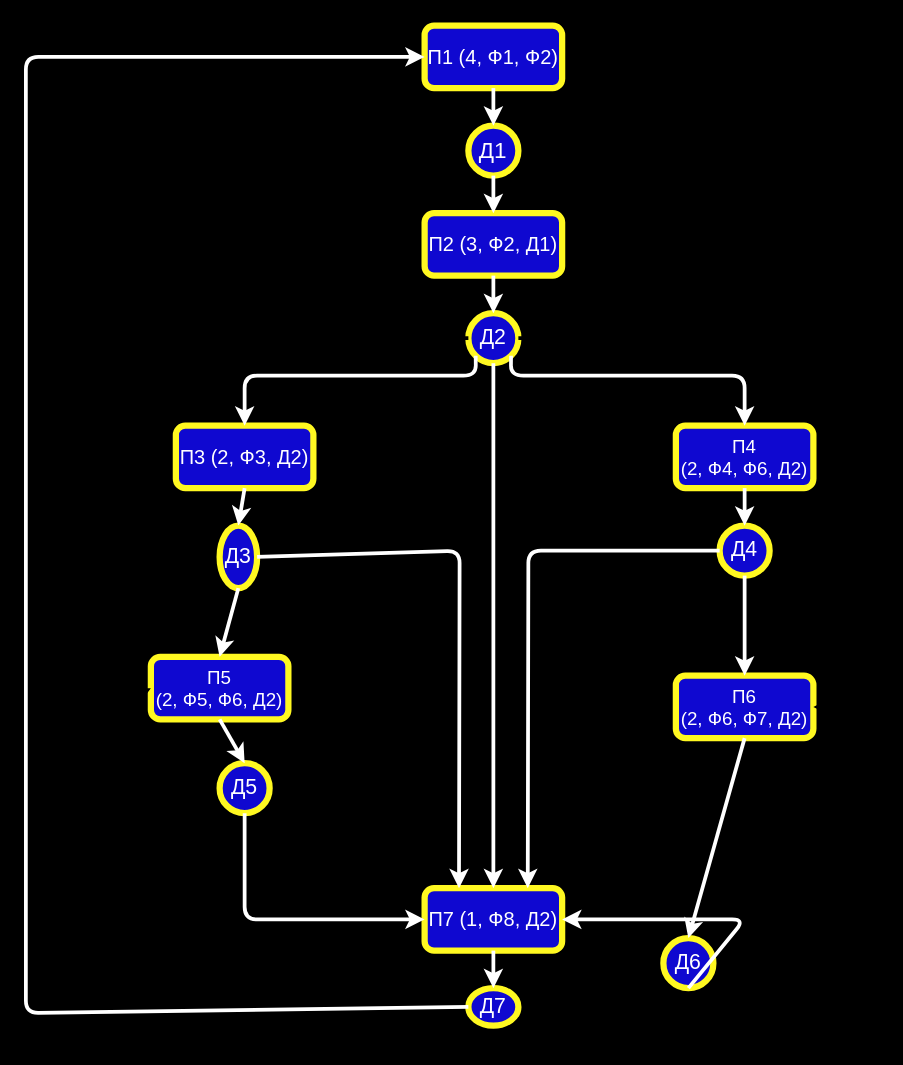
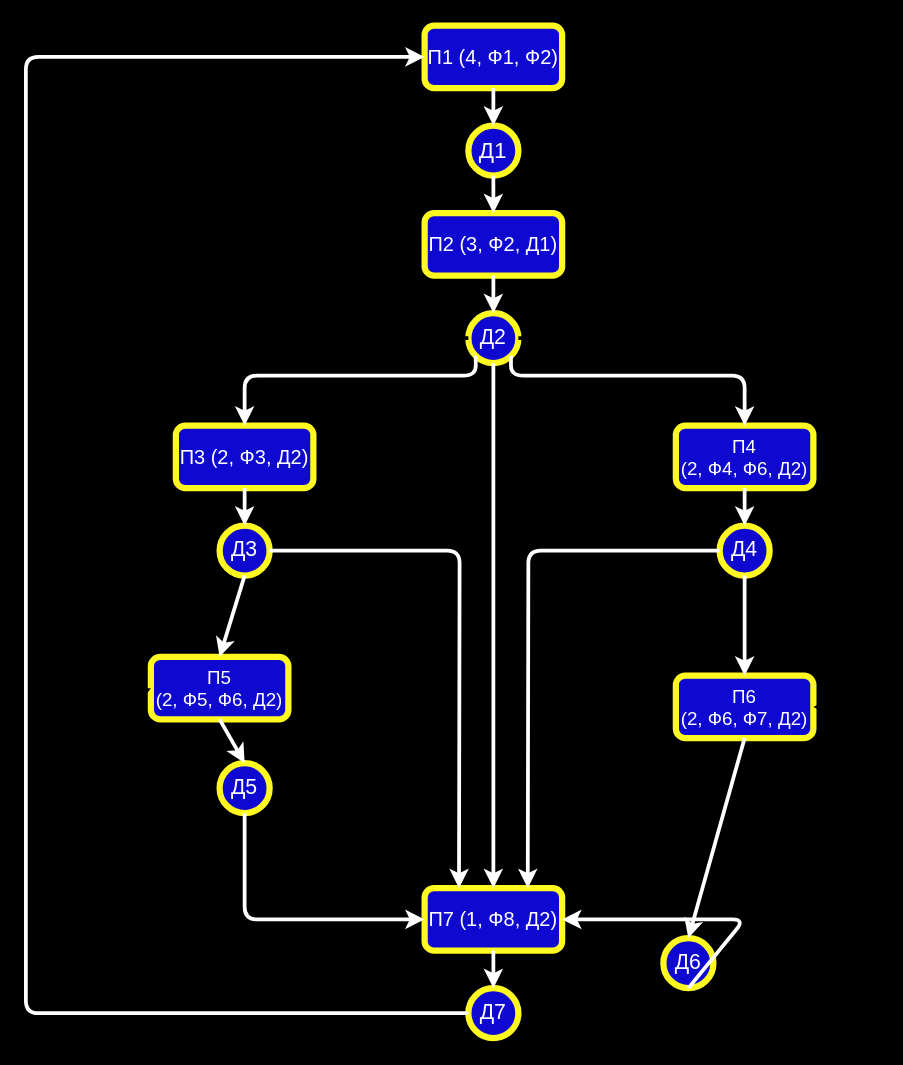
  <mxCell id="0" />
  <mxCell id="1" parent="0" />
  <mxCell id="2" value="&lt;font style=&quot;font-size: 16px&quot; color=&quot;#ffffff&quot;&gt;П1 (4, Ф1, Ф2)&lt;/font&gt;" style="rounded=1;whiteSpace=wrap;html=1;fillColor=#0F08D0;fontColor=#FFFF00;strokeColor=#FFF821;strokeWidth=5;" vertex="1" parent="1"><mxGeometry x="339" y="20" width="110" height="50" as="geometry" /></mxCell>
  <mxCell id="3" value="&lt;font style=&quot;font-size: 18px&quot;&gt;Д1&lt;/font&gt;" style="ellipse;whiteSpace=wrap;html=1;aspect=fixed;fillColor=#0F08D0;fontColor=#FFFFFF;strokeColor=#FFF821;strokeWidth=5;" vertex="1" parent="1"><mxGeometry x="374" y="100" width="40" height="40" as="geometry" /></mxCell>
  <mxCell id="4" value="&lt;font style=&quot;font-size: 16px&quot;&gt;П2 (3, Ф2, Д1)&lt;/font&gt;" style="rounded=1;whiteSpace=wrap;html=1;fillColor=#0F08D0;fontColor=#FFFFFF;strokeColor=#FFF821;strokeWidth=5;" vertex="1" parent="1"><mxGeometry x="339" y="170" width="110" height="50" as="geometry" /></mxCell>
  <mxCell id="5" value="&lt;font style=&quot;font-size: 17px&quot;&gt;Д2&lt;/font&gt;" style="ellipse;whiteSpace=wrap;html=1;aspect=fixed;fillColor=#0F08D0;fontColor=#FFFFFF;strokeColor=#FFF821;strokeWidth=5;" vertex="1" parent="1"><mxGeometry x="374" y="250" width="40" height="40" as="geometry" /></mxCell>
  <mxCell id="6" value="&lt;font style=&quot;font-size: 16px&quot;&gt;П3 (2, Ф3, Д2)&lt;/font&gt;" style="rounded=1;whiteSpace=wrap;html=1;fillColor=#0F08D0;fontColor=#FFFFFF;strokeColor=#FFF821;strokeWidth=5;" vertex="1" parent="1"><mxGeometry x="140" y="340" width="110" height="50" as="geometry" /></mxCell>
- <mxCell id="7" value="&lt;span style=&quot;font-size: 17px&quot;&gt;Д3&lt;/span&gt;" style="ellipse;whiteSpace=wrap;html=1;aspect=fixed;fillColor=#0F08D0;fontColor=#FFFFFF;strokeColor=#FFF821;strokeWidth=5;" vertex="1" parent="1"><mxGeometry x="175" y="420" width="30" height="50" as="geometry" /></mxCell>
+ <mxCell id="7" value="&lt;span style=&quot;font-size: 17px&quot;&gt;Д3&lt;/span&gt;" style="ellipse;whiteSpace=wrap;html=1;aspect=fixed;fillColor=#0F08D0;fontColor=#FFFFFF;strokeColor=#FFF821;strokeWidth=5;" vertex="1" parent="1"><mxGeometry x="175" y="420" width="40" height="40" as="geometry" /></mxCell>
  <mxCell id="8" value="&lt;font style=&quot;font-size: 15px&quot;&gt;П4&lt;br&gt;(2, Ф4, Ф6, Д2)&lt;/font&gt;" style="rounded=1;whiteSpace=wrap;html=1;fillColor=#0F08D0;fontColor=#FFFFFF;strokeColor=#FFF821;strokeWidth=5;" vertex="1" parent="1"><mxGeometry x="540" y="340" width="110" height="50" as="geometry" /></mxCell>
  <mxCell id="9" value="&lt;span style=&quot;font-size: 17px&quot;&gt;Д4&lt;/span&gt;" style="ellipse;whiteSpace=wrap;html=1;aspect=fixed;fillColor=#0F08D0;fontColor=#FFFFFF;strokeColor=#FFF821;strokeWidth=5;" vertex="1" parent="1"><mxGeometry x="575" y="420" width="40" height="40" as="geometry" /></mxCell>
  <mxCell id="10" value="&lt;font style=&quot;font-size: 15px&quot;&gt;П6&lt;br&gt;(2, Ф6, Ф7, Д2)&lt;/font&gt;" style="rounded=1;whiteSpace=wrap;html=1;fillColor=#0F08D0;fontColor=#FFFFFF;strokeColor=#FFF821;strokeWidth=5;" vertex="1" parent="1"><mxGeometry x="540" y="540" width="110" height="50" as="geometry" /></mxCell>
  <mxCell id="11" value="&lt;span style=&quot;font-size: 17px&quot;&gt;Д6&lt;/span&gt;" style="ellipse;whiteSpace=wrap;html=1;aspect=fixed;fillColor=#0F08D0;fontColor=#FFFFFF;strokeColor=#FFF821;strokeWidth=5;" vertex="1" parent="1"><mxGeometry x="530" y="750" width="40" height="40" as="geometry" /></mxCell>
  <mxCell id="12" value="&lt;font style=&quot;font-size: 15px&quot;&gt;П5&lt;br&gt;(2, Ф5, Ф6, Д2)&lt;/font&gt;" style="rounded=1;whiteSpace=wrap;html=1;fillColor=#0F08D0;fontColor=#FFFFFF;strokeColor=#FFF821;strokeWidth=5;" vertex="1" parent="1"><mxGeometry x="120" y="525" width="110" height="50" as="geometry" /></mxCell>
  <mxCell id="13" value="&lt;span style=&quot;font-size: 17px&quot;&gt;Д5&lt;/span&gt;" style="ellipse;whiteSpace=wrap;html=1;aspect=fixed;fillColor=#0F08D0;fontColor=#FFFFFF;strokeColor=#FFF821;strokeWidth=5;" vertex="1" parent="1"><mxGeometry x="175" y="610" width="40" height="40" as="geometry" /></mxCell>
  <mxCell id="14" value="&lt;font style=&quot;font-size: 16px&quot;&gt;П7 (1, Ф8, Д2)&lt;/font&gt;" style="rounded=1;whiteSpace=wrap;html=1;fillColor=#0F08D0;fontColor=#FFFFFF;strokeColor=#FFF821;strokeWidth=5;" vertex="1" parent="1"><mxGeometry x="339" y="710" width="110" height="50" as="geometry" /></mxCell>
- <mxCell id="15" value="&lt;span style=&quot;font-size: 17px&quot;&gt;Д7&lt;/span&gt;" style="ellipse;whiteSpace=wrap;html=1;aspect=fixed;fillColor=#0F08D0;fontColor=#FFFFFF;strokeColor=#FFF821;strokeWidth=5;" vertex="1" parent="1"><mxGeometry x="374" y="790" width="40" height="30" as="geometry" /></mxCell>
+ <mxCell id="15" value="&lt;span style=&quot;font-size: 17px&quot;&gt;Д7&lt;/span&gt;" style="ellipse;whiteSpace=wrap;html=1;aspect=fixed;fillColor=#0F08D0;fontColor=#FFFFFF;strokeColor=#FFF821;strokeWidth=5;" vertex="1" parent="1"><mxGeometry x="374" y="790" width="40" height="40" as="geometry" /></mxCell>
  <mxCell id="16" value="" style="endArrow=classic;html=1;exitX=0.5;exitY=1;exitDx=0;exitDy=0;entryX=0.5;entryY=0;entryDx=0;entryDy=0;strokeWidth=3;endFill=1;strokeColor=#FFFFFF;" edge="1" parent="1" source="3" target="4"><mxGeometry width="50" height="50" relative="1" as="geometry"><mxPoint x="370" y="300" as="sourcePoint" /><mxPoint x="420" y="250" as="targetPoint" /></mxGeometry></mxCell>
  <mxCell id="17" value="" style="endArrow=classic;html=1;exitX=0.5;exitY=1;exitDx=0;exitDy=0;strokeWidth=3;endFill=1;entryX=0.5;entryY=0;entryDx=0;entryDy=0;strokeColor=#FFFFFF;" edge="1" parent="1" source="2" target="3"><mxGeometry width="50" height="50" relative="1" as="geometry"><mxPoint x="404" y="140" as="sourcePoint" /><mxPoint x="394" y="90" as="targetPoint" /></mxGeometry></mxCell>
  <mxCell id="18" value="" style="endArrow=classic;html=1;exitX=0;exitY=1;exitDx=0;exitDy=0;entryX=0.5;entryY=0;entryDx=0;entryDy=0;strokeWidth=3;endFill=1;strokeColor=#FFFFFF;" edge="1" parent="1" source="5" target="6"><mxGeometry width="50" height="50" relative="1" as="geometry"><mxPoint x="414" y="150" as="sourcePoint" /><mxPoint x="414" y="190" as="targetPoint" /><Array as="points"><mxPoint x="380" y="300" /><mxPoint x="195" y="300" /></Array></mxGeometry></mxCell>
  <mxCell id="19" value="" style="endArrow=classic;html=1;exitX=1;exitY=1;exitDx=0;exitDy=0;entryX=0.5;entryY=0;entryDx=0;entryDy=0;strokeWidth=3;endFill=1;strokeColor=#FFFFFF;" edge="1" parent="1" source="5" target="8"><mxGeometry width="50" height="50" relative="1" as="geometry"><mxPoint x="633.858" y="250.002" as="sourcePoint" /><mxPoint x="449" y="315.86" as="targetPoint" /><Array as="points"><mxPoint x="408" y="300" /><mxPoint x="595" y="300" /></Array></mxGeometry></mxCell>
  <mxCell id="20" value="" style="endArrow=classic;html=1;exitX=0.5;exitY=1;exitDx=0;exitDy=0;entryX=0.5;entryY=0;entryDx=0;entryDy=0;strokeWidth=3;endFill=1;strokeColor=#FFFFFF;" edge="1" parent="1" source="4" target="5"><mxGeometry width="50" height="50" relative="1" as="geometry"><mxPoint x="404" y="140" as="sourcePoint" /><mxPoint x="404" y="180" as="targetPoint" /></mxGeometry></mxCell>
  <mxCell id="21" value="" style="endArrow=classic;html=1;exitX=0.5;exitY=1;exitDx=0;exitDy=0;entryX=0.5;entryY=0;entryDx=0;entryDy=0;strokeWidth=3;endFill=1;strokeColor=#FFFFFF;" edge="1" parent="1" source="8" target="9"><mxGeometry width="50" height="50" relative="1" as="geometry"><mxPoint x="414" y="150" as="sourcePoint" /><mxPoint x="414" y="190" as="targetPoint" /></mxGeometry></mxCell>
  <mxCell id="22" value="" style="endArrow=classic;html=1;exitX=0.5;exitY=1;exitDx=0;exitDy=0;entryX=0.5;entryY=0;entryDx=0;entryDy=0;strokeWidth=3;endFill=1;strokeColor=#FFFFFF;" edge="1" parent="1" source="6" target="7"><mxGeometry width="50" height="50" relative="1" as="geometry"><mxPoint x="424" y="160" as="sourcePoint" /><mxPoint x="424" y="200" as="targetPoint" /></mxGeometry></mxCell>
  <mxCell id="23" value="" style="endArrow=classic;html=1;exitX=0.5;exitY=1;exitDx=0;exitDy=0;entryX=0.5;entryY=0;entryDx=0;entryDy=0;strokeWidth=3;endFill=1;strokeColor=#FFFFFF;" edge="1" parent="1" source="10" target="11"><mxGeometry width="50" height="50" relative="1" as="geometry"><mxPoint x="434" y="170" as="sourcePoint" /><mxPoint x="434" y="210" as="targetPoint" /></mxGeometry></mxCell>
  <mxCell id="24" value="" style="endArrow=classic;html=1;exitX=0.5;exitY=1;exitDx=0;exitDy=0;entryX=0.5;entryY=0;entryDx=0;entryDy=0;strokeWidth=3;endFill=1;strokeColor=#FFFFFF;" edge="1" parent="1" source="12" target="13"><mxGeometry width="50" height="50" relative="1" as="geometry"><mxPoint x="444" y="180" as="sourcePoint" /><mxPoint x="444" y="220" as="targetPoint" /></mxGeometry></mxCell>
  <mxCell id="25" value="" style="endArrow=classic;html=1;exitX=0.5;exitY=1;exitDx=0;exitDy=0;entryX=0.5;entryY=0;entryDx=0;entryDy=0;strokeWidth=3;endFill=1;strokeColor=#FFFFFF;" edge="1" parent="1" source="9" target="10"><mxGeometry width="50" height="50" relative="1" as="geometry"><mxPoint x="454" y="190" as="sourcePoint" /><mxPoint x="454" y="230" as="targetPoint" /></mxGeometry></mxCell>
  <mxCell id="26" value="" style="endArrow=classic;html=1;exitX=0.5;exitY=1;exitDx=0;exitDy=0;entryX=0.5;entryY=0;entryDx=0;entryDy=0;strokeWidth=3;endFill=1;strokeColor=#FFFFFF;" edge="1" parent="1" source="7" target="12"><mxGeometry width="50" height="50" relative="1" as="geometry"><mxPoint x="464" y="200" as="sourcePoint" /><mxPoint x="464" y="240" as="targetPoint" /></mxGeometry></mxCell>
  <mxCell id="27" value="" style="endArrow=classic;html=1;exitX=1;exitY=0.5;exitDx=0;exitDy=0;entryX=1;entryY=0.5;entryDx=0;entryDy=0;strokeWidth=3;endFill=1;" edge="1" parent="1" source="5" target="10"><mxGeometry width="50" height="50" relative="1" as="geometry"><mxPoint x="474" y="210" as="sourcePoint" /><mxPoint x="474" y="250" as="targetPoint" /><Array as="points"><mxPoint x="700" y="270" /><mxPoint x="700" y="565" /></Array></mxGeometry></mxCell>
  <mxCell id="28" value="" style="endArrow=classic;html=1;exitX=0;exitY=0.5;exitDx=0;exitDy=0;entryX=0;entryY=0.5;entryDx=0;entryDy=0;strokeWidth=3;endFill=1;" edge="1" parent="1" source="5" target="12"><mxGeometry width="50" height="50" relative="1" as="geometry"><mxPoint x="484" y="220" as="sourcePoint" /><mxPoint x="484" y="260" as="targetPoint" /><Array as="points"><mxPoint x="90" y="270" /><mxPoint x="90" y="565" /></Array></mxGeometry></mxCell>
  <mxCell id="29" value="" style="endArrow=classic;html=1;exitX=0.5;exitY=1;exitDx=0;exitDy=0;entryX=0;entryY=0.5;entryDx=0;entryDy=0;strokeWidth=3;endFill=1;strokeColor=#FFFFFF;" edge="1" parent="1" source="13" target="14"><mxGeometry width="50" height="50" relative="1" as="geometry"><mxPoint x="494" y="230" as="sourcePoint" /><mxPoint x="494" y="270" as="targetPoint" /><Array as="points"><mxPoint x="195" y="735" /></Array></mxGeometry></mxCell>
  <mxCell id="30" value="" style="endArrow=classic;html=1;exitX=0.5;exitY=1;exitDx=0;exitDy=0;entryX=1;entryY=0.5;entryDx=0;entryDy=0;strokeWidth=3;endFill=1;strokeColor=#FFFFFF;" edge="1" parent="1" source="11" target="14"><mxGeometry width="50" height="50" relative="1" as="geometry"><mxPoint x="504" y="240" as="sourcePoint" /><mxPoint x="504" y="280" as="targetPoint" /><Array as="points"><mxPoint x="595" y="735" /></Array></mxGeometry></mxCell>
  <mxCell id="31" value="" style="endArrow=classic;html=1;exitX=0;exitY=0.5;exitDx=0;exitDy=0;entryX=0;entryY=0.5;entryDx=0;entryDy=0;strokeWidth=3;endFill=1;strokeColor=#FFFFFF;" edge="1" parent="1" source="15" target="2"><mxGeometry width="50" height="50" relative="1" as="geometry"><mxPoint x="564" y="300" as="sourcePoint" /><mxPoint x="564" y="340" as="targetPoint" /><Array as="points"><mxPoint x="20" y="810" /><mxPoint x="20" y="45" /></Array></mxGeometry></mxCell>
  <mxCell id="32" value="" style="endArrow=classic;html=1;exitX=0;exitY=0.5;exitDx=0;exitDy=0;strokeWidth=3;endFill=1;entryX=0.75;entryY=0;entryDx=0;entryDy=0;strokeColor=#FFFFFF;" edge="1" parent="1" source="9" target="14"><mxGeometry width="50" height="50" relative="1" as="geometry"><mxPoint x="574" y="310" as="sourcePoint" /><mxPoint x="422" y="700" as="targetPoint" /><Array as="points"><mxPoint x="422" y="440" /></Array></mxGeometry></mxCell>
  <mxCell id="33" value="" style="endArrow=classic;html=1;exitX=1;exitY=0.5;exitDx=0;exitDy=0;entryX=0.25;entryY=0;entryDx=0;entryDy=0;strokeWidth=3;endFill=1;strokeColor=#FFFFFF;" edge="1" parent="1" source="7" target="14"><mxGeometry width="50" height="50" relative="1" as="geometry"><mxPoint x="584" y="320" as="sourcePoint" /><mxPoint x="584" y="360" as="targetPoint" /><Array as="points"><mxPoint x="367" y="440" /></Array></mxGeometry></mxCell>
  <mxCell id="34" value="" style="endArrow=classic;html=1;exitX=0.5;exitY=1;exitDx=0;exitDy=0;entryX=0.5;entryY=0;entryDx=0;entryDy=0;strokeWidth=3;endFill=1;strokeColor=#FFFFFF;" edge="1" parent="1" source="5" target="14"><mxGeometry width="50" height="50" relative="1" as="geometry"><mxPoint x="404" y="230" as="sourcePoint" /><mxPoint x="404" y="260" as="targetPoint" /></mxGeometry></mxCell>
  <mxCell id="35" value="" style="endArrow=classic;html=1;exitX=0.5;exitY=1;exitDx=0;exitDy=0;entryX=0.5;entryY=0;entryDx=0;entryDy=0;strokeWidth=3;endFill=1;strokeColor=#FFFFFF;" edge="1" parent="1" source="14" target="15"><mxGeometry width="50" height="50" relative="1" as="geometry"><mxPoint x="404" y="300" as="sourcePoint" /><mxPoint x="404" y="720" as="targetPoint" /></mxGeometry></mxCell>
